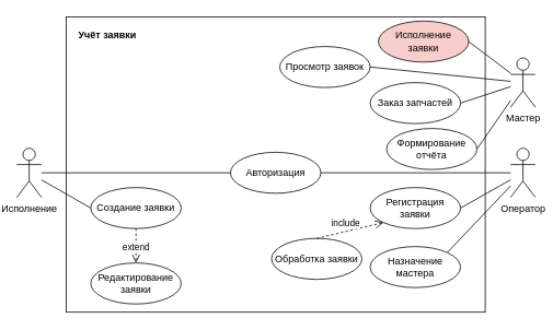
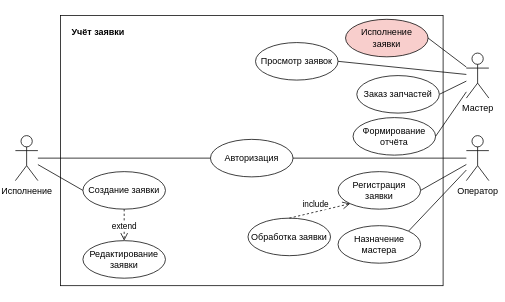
  <mxCell id="0" />
  <mxCell id="1" parent="0" />
  <mxCell id="2" value="" style="rounded=0;whiteSpace=wrap;html=1;" parent="1" vertex="1"><mxGeometry x="80" y="20" width="510" height="360" as="geometry" /></mxCell>
  <mxCell id="3" style="rounded=0;orthogonalLoop=1;jettySize=auto;html=1;entryX=0;entryY=0.5;entryDx=0;entryDy=0;endArrow=none;endFill=0;" parent="1" source="5" target="6" edge="1"><mxGeometry relative="1" as="geometry" /></mxCell>
  <mxCell id="4" style="edgeStyle=orthogonalEdgeStyle;rounded=0;orthogonalLoop=1;jettySize=auto;html=1;entryX=0;entryY=0.5;entryDx=0;entryDy=0;endArrow=none;endFill=0;" parent="1" source="5" target="9" edge="1"><mxGeometry relative="1" as="geometry" /></mxCell>
  <mxCell id="5" value="Исполнение" style="shape=umlActor;verticalLabelPosition=bottom;verticalAlign=top;html=1;outlineConnect=0;" parent="1" vertex="1"><mxGeometry x="20" y="180" width="30" height="60" as="geometry" /></mxCell>
  <mxCell id="6" value="Создание заявки" style="ellipse;whiteSpace=wrap;html=1;" parent="1" vertex="1"><mxGeometry x="110" y="228" width="110" height="50" as="geometry" /></mxCell>
  <mxCell id="7" value="Редактирование заявки" style="ellipse;whiteSpace=wrap;html=1;" parent="1" vertex="1"><mxGeometry x="110" y="320" width="110" height="50" as="geometry" /></mxCell>
  <mxCell id="8" value="extend" style="html=1;verticalAlign=bottom;endArrow=open;dashed=1;endSize=8;curved=0;rounded=0;entryX=0.5;entryY=0;entryDx=0;entryDy=0;exitX=0.5;exitY=1;exitDx=0;exitDy=0;" parent="1" source="6" target="7" edge="1"><mxGeometry x="0.524" relative="1" as="geometry"><mxPoint x="230" y="250" as="sourcePoint" /><mxPoint x="150" y="250" as="targetPoint" /><Array as="points" /><mxPoint as="offset" /></mxGeometry></mxCell>
  <mxCell id="9" value="Авторизация" style="ellipse;whiteSpace=wrap;html=1;" parent="1" vertex="1"><mxGeometry x="280" y="185" width="110" height="50" as="geometry" /></mxCell>
  <mxCell id="10" style="edgeStyle=orthogonalEdgeStyle;rounded=0;orthogonalLoop=1;jettySize=auto;html=1;entryX=1;entryY=0.5;entryDx=0;entryDy=0;endArrow=none;endFill=0;" parent="1" source="13" target="9" edge="1"><mxGeometry relative="1" as="geometry" /></mxCell>
  <mxCell id="11" style="rounded=0;orthogonalLoop=1;jettySize=auto;html=1;entryX=1;entryY=0.5;entryDx=0;entryDy=0;endArrow=none;endFill=0;" parent="1" source="13" target="14" edge="1"><mxGeometry relative="1" as="geometry" /></mxCell>
  <mxCell id="12" style="rounded=0;orthogonalLoop=1;jettySize=auto;html=1;entryX=1;entryY=0;entryDx=0;entryDy=0;fontFamily=Helvetica;fontSize=8;fontColor=default;endArrow=none;endFill=0;" parent="1" source="13" target="25" edge="1"><mxGeometry relative="1" as="geometry"><mxPoint x="482.792" y="350.476" as="targetPoint" /></mxGeometry></mxCell>
  <mxCell id="13" value="Оператор" style="shape=umlActor;verticalLabelPosition=bottom;verticalAlign=top;html=1;" parent="1" vertex="1"><mxGeometry x="621" y="180" width="30" height="60" as="geometry" /></mxCell>
  <mxCell id="14" value="Регистрация заявки" style="ellipse;whiteSpace=wrap;html=1;" parent="1" vertex="1"><mxGeometry x="450" y="228" width="110" height="50" as="geometry" /></mxCell>
  <mxCell id="15" value="Обработка заявки" style="ellipse;whiteSpace=wrap;html=1;" parent="1" vertex="1"><mxGeometry x="330" y="290" width="110" height="50" as="geometry" /></mxCell>
  <mxCell id="16" value="Исполнение заявки" style="ellipse;whiteSpace=wrap;html=1;fillColor=#f8cecc;" parent="1" vertex="1"><mxGeometry x="460" y="25" width="110" height="50" as="geometry" /></mxCell>
  <mxCell id="17" value="include" style="html=1;verticalAlign=bottom;endArrow=open;dashed=1;endSize=8;curved=0;rounded=0;exitX=0.5;exitY=0;exitDx=0;exitDy=0;entryX=0;entryY=1;entryDx=0;entryDy=0;" parent="1" source="15" target="14" edge="1"><mxGeometry x="-0.125" y="2" relative="1" as="geometry"><mxPoint x="504.66" y="320" as="sourcePoint" /><mxPoint x="400" y="270" as="targetPoint" /><Array as="points" /><mxPoint y="1" as="offset" /></mxGeometry></mxCell>
  <mxCell id="18" value="Формирование отчёта" style="ellipse;whiteSpace=wrap;html=1;" parent="1" vertex="1"><mxGeometry x="470" y="156" width="110" height="50" as="geometry" /></mxCell>
  <mxCell id="19" value="Учёт заявки" style="text;align=center;fontStyle=1;verticalAlign=middle;spacingLeft=3;spacingRight=3;strokeColor=none;rotatable=0;points=[[0,0.5],[1,0.5]];portConstraint=eastwest;html=1;" parent="1" vertex="1"><mxGeometry x="90" y="30" width="80" height="26" as="geometry" /></mxCell>
  <mxCell id="20" style="rounded=0;orthogonalLoop=1;jettySize=auto;html=1;entryX=1;entryY=0.5;entryDx=0;entryDy=0;fontFamily=Helvetica;fontSize=8;fontColor=default;endArrow=none;endFill=0;" parent="1" source="24" target="16" edge="1"><mxGeometry relative="1" as="geometry" /></mxCell>
  <mxCell id="21" style="rounded=0;orthogonalLoop=1;jettySize=auto;html=1;entryX=1;entryY=0.5;entryDx=0;entryDy=0;fontFamily=Helvetica;fontSize=8;fontColor=default;endArrow=none;endFill=0;" parent="1" source="24" target="18" edge="1"><mxGeometry relative="1" as="geometry" /></mxCell>
  <mxCell id="22" style="rounded=0;orthogonalLoop=1;jettySize=auto;html=1;entryX=1;entryY=0.5;entryDx=0;entryDy=0;fontFamily=Helvetica;fontSize=8;fontColor=default;endArrow=none;endFill=0;" parent="1" source="24" target="26" edge="1"><mxGeometry relative="1" as="geometry" /></mxCell>
  <mxCell id="23" style="rounded=0;orthogonalLoop=1;jettySize=auto;html=1;entryX=1;entryY=0.5;entryDx=0;entryDy=0;fontFamily=Helvetica;fontSize=8;fontColor=default;endArrow=none;endFill=0;" parent="1" source="24" target="27" edge="1"><mxGeometry relative="1" as="geometry" /></mxCell>
  <mxCell id="24" value="Мастер" style="shape=umlActor;verticalLabelPosition=bottom;verticalAlign=top;html=1;" parent="1" vertex="1"><mxGeometry x="621" y="70" width="30" height="60" as="geometry" /></mxCell>
  <mxCell id="25" value="Назначение мастера" style="ellipse;whiteSpace=wrap;html=1;" parent="1" vertex="1"><mxGeometry x="450" y="300" width="110" height="50" as="geometry" /></mxCell>
  <mxCell id="26" value="Просмотр заявок" style="ellipse;whiteSpace=wrap;html=1;" parent="1" vertex="1"><mxGeometry x="340" y="56" width="110" height="50" as="geometry" /></mxCell>
- <mxCell id="27" value="Заказ запчастей" style="ellipse;whiteSpace=wrap;html=1;" parent="1" vertex="1"><mxGeometry x="450" y="100" width="110" height="50" as="geometry" /></mxCell>
+ <mxCell id="27" value="Заказ запчастей" style="ellipse;whiteSpace=wrap;html=1;" parent="1" vertex="1"><mxGeometry x="475" y="100" width="110" height="50" as="geometry" /></mxCell>
